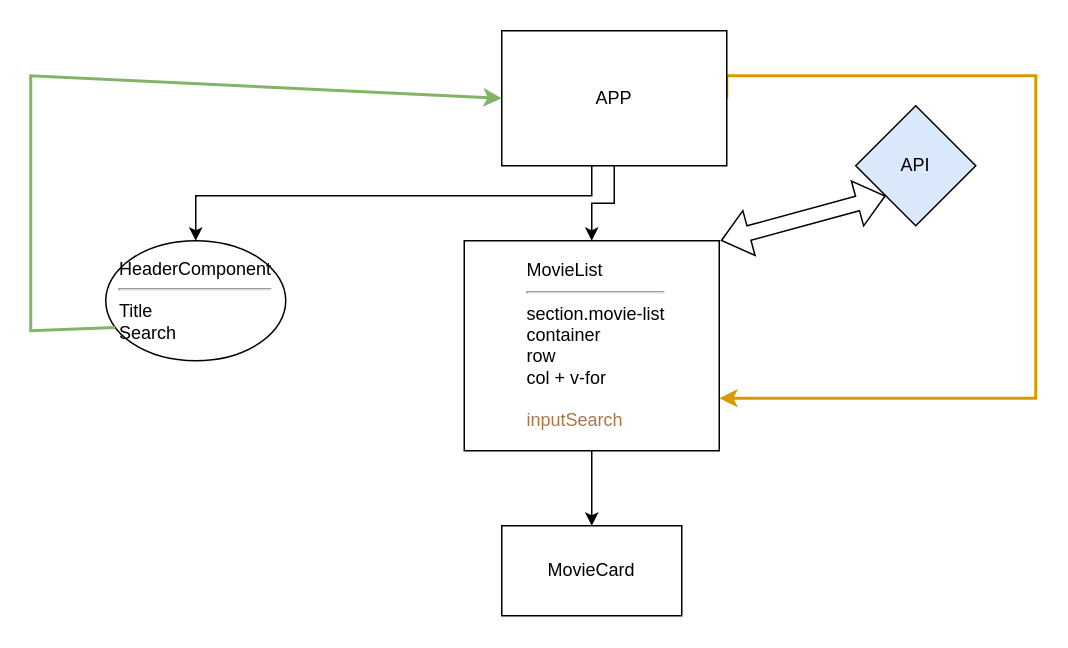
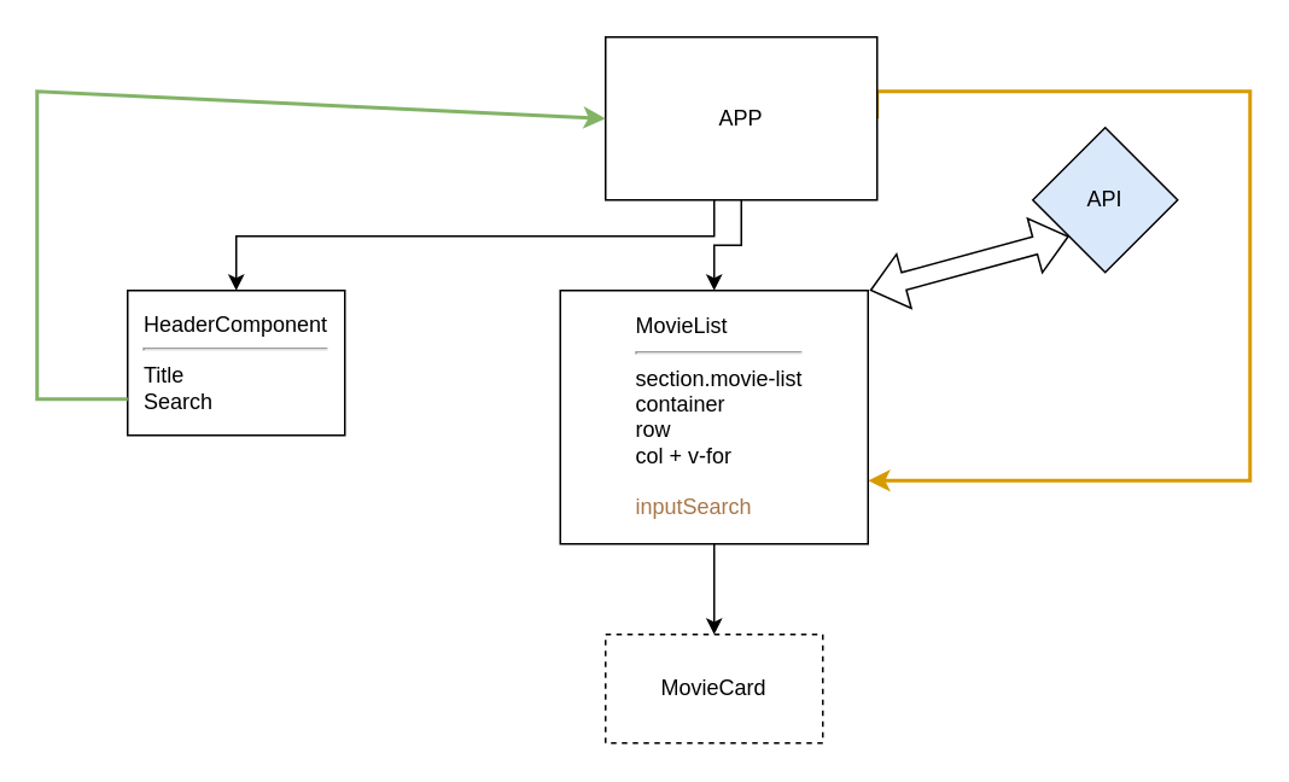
  <mxCell id="0" />
  <mxCell id="1" parent="0" />
  <mxCell id="2" style="edgeStyle=orthogonalEdgeStyle;rounded=0;orthogonalLoop=1;jettySize=auto;html=1;" edge="1" parent="1" source="4" target="5"><mxGeometry relative="1" as="geometry"><Array as="points"><mxPoint x="394" y="130" /><mxPoint x="130" y="130" /></Array></mxGeometry></mxCell>
  <mxCell id="3" style="edgeStyle=orthogonalEdgeStyle;rounded=0;sketch=0;orthogonalLoop=1;jettySize=auto;html=1;exitX=1;exitY=0.5;exitDx=0;exitDy=0;startFill=1;endFill=1;strokeColor=#d79b00;strokeWidth=2;fillColor=#ffe6cc;entryX=1;entryY=0.75;entryDx=0;entryDy=0;" edge="1" parent="1" source="4" target="8"><mxGeometry relative="1" as="geometry"><mxPoint x="540" y="300" as="targetPoint" /><Array as="points"><mxPoint x="690" y="50" /><mxPoint x="690" y="265" /></Array></mxGeometry></mxCell>
  <mxCell id="4" value="APP" style="rounded=0;whiteSpace=wrap;html=1;" vertex="1" parent="1"><mxGeometry x="334" y="20" width="150" height="90" as="geometry" /></mxCell>
- <mxCell id="5" value="HeaderComponent&lt;br&gt;&lt;hr&gt;&lt;blockquote style=&quot;margin: 0 0 0 40px; border: none; padding: 0px;&quot;&gt;&lt;/blockquote&gt;&lt;span style=&quot;background-color: initial;&quot;&gt;&lt;div style=&quot;&quot;&gt;&lt;div style=&quot;text-align: left;&quot;&gt;&lt;span style=&quot;background-color: initial;&quot;&gt;Title&lt;/span&gt;&lt;/div&gt;&lt;span style=&quot;background-color: initial;&quot;&gt;&lt;div style=&quot;text-align: left;&quot;&gt;&lt;span style=&quot;background-color: initial;&quot;&gt;Search&lt;/span&gt;&lt;/div&gt;&lt;/span&gt;&lt;/div&gt;&lt;/span&gt;" style="ellipse;whiteSpace=wrap;html=1;" vertex="1" parent="1"><mxGeometry x="70" y="160" width="120" height="80" as="geometry" /></mxCell>
+ <mxCell id="5" value="HeaderComponent&lt;br&gt;&lt;hr&gt;&lt;blockquote style=&quot;margin: 0 0 0 40px; border: none; padding: 0px;&quot;&gt;&lt;/blockquote&gt;&lt;span style=&quot;background-color: initial;&quot;&gt;&lt;div style=&quot;&quot;&gt;&lt;div style=&quot;text-align: left;&quot;&gt;&lt;span style=&quot;background-color: initial;&quot;&gt;Title&lt;/span&gt;&lt;/div&gt;&lt;span style=&quot;background-color: initial;&quot;&gt;&lt;div style=&quot;text-align: left;&quot;&gt;&lt;span style=&quot;background-color: initial;&quot;&gt;Search&lt;/span&gt;&lt;/div&gt;&lt;/span&gt;&lt;/div&gt;&lt;/span&gt;" style="rounded=0;whiteSpace=wrap;html=1;" vertex="1" parent="1"><mxGeometry x="70" y="160" width="120" height="80" as="geometry" /></mxCell>
  <mxCell id="6" value="" style="edgeStyle=orthogonalEdgeStyle;rounded=0;orthogonalLoop=1;jettySize=auto;html=1;strokeColor=default;endFill=1;startFill=1;anchorPointDirection=1;sketch=0;strokeWidth=1;" edge="1" parent="1" source="4" target="8"><mxGeometry relative="1" as="geometry" /></mxCell>
  <mxCell id="7" style="edgeStyle=orthogonalEdgeStyle;rounded=0;sketch=0;orthogonalLoop=1;jettySize=auto;html=1;exitX=0.5;exitY=1;exitDx=0;exitDy=0;entryX=0.5;entryY=0;entryDx=0;entryDy=0;startFill=1;endFill=1;strokeColor=default;strokeWidth=1;" edge="1" parent="1" source="8" target="9"><mxGeometry relative="1" as="geometry" /></mxCell>
  <mxCell id="8" value="&lt;blockquote style=&quot;margin: 0 0 0 40px; border: none; padding: 0px;&quot;&gt;&lt;/blockquote&gt;&lt;blockquote style=&quot;margin: 0 0 0 40px; border: none; padding: 0px;&quot;&gt;&lt;span style=&quot;background-color: initial;&quot;&gt;MovieList&lt;/span&gt;&lt;hr style=&quot;background-color: initial;&quot;&gt;&lt;span style=&quot;background-color: initial;&quot;&gt;section.movie-list&lt;br&gt;&lt;/span&gt;&lt;span style=&quot;background-color: initial;&quot;&gt;container&lt;br&gt;&lt;/span&gt;&lt;span style=&quot;background-color: initial;&quot;&gt;row&lt;br&gt;&lt;/span&gt;col + v-for&lt;/blockquote&gt;&lt;blockquote style=&quot;margin: 0 0 0 40px; border: none; padding: 0px;&quot;&gt;&lt;br&gt;&lt;/blockquote&gt;&lt;blockquote style=&quot;margin: 0 0 0 40px; border: none; padding: 0px;&quot;&gt;&lt;font color=&quot;#a8774a&quot;&gt;inputSearch&lt;/font&gt;&lt;/blockquote&gt;&lt;blockquote style=&quot;margin: 0 0 0 40px; border: none; padding: 0px;&quot;&gt;&lt;/blockquote&gt;&lt;blockquote style=&quot;margin: 0 0 0 40px; border: none; padding: 0px;&quot;&gt;&lt;/blockquote&gt;&lt;blockquote style=&quot;margin: 0 0 0 40px; border: none; padding: 0px;&quot;&gt;&lt;/blockquote&gt;" style="rounded=0;whiteSpace=wrap;html=1;align=left;" vertex="1" parent="1"><mxGeometry x="309" y="160" width="170" height="140" as="geometry" /></mxCell>
- <mxCell id="9" value="MovieCard" style="rounded=0;whiteSpace=wrap;html=1;" vertex="1" parent="1"><mxGeometry x="334" y="350" width="120" height="60" as="geometry" /></mxCell>
+ <mxCell id="9" value="MovieCard" style="rounded=0;whiteSpace=wrap;html=1;dashed=1;" vertex="1" parent="1"><mxGeometry x="334" y="350" width="120" height="60" as="geometry" /></mxCell>
  <mxCell id="10" value="" style="shape=flexArrow;endArrow=classic;startArrow=classic;html=1;rounded=0;sketch=0;strokeColor=default;strokeWidth=1;entryX=0;entryY=1;entryDx=0;entryDy=0;" edge="1" parent="1" target="11"><mxGeometry width="100" height="100" relative="1" as="geometry"><mxPoint x="480" y="160" as="sourcePoint" /><mxPoint x="530" y="110" as="targetPoint" /><Array as="points" /></mxGeometry></mxCell>
  <mxCell id="11" value="API" style="rhombus;whiteSpace=wrap;html=1;fillColor=#dae8fc;" vertex="1" parent="1"><mxGeometry x="570" y="70" width="80" height="80" as="geometry" /></mxCell>
  <mxCell id="12" value="" style="endArrow=classic;html=1;rounded=0;sketch=0;strokeColor=#82b366;strokeWidth=2;exitX=0;exitY=0.75;exitDx=0;exitDy=0;entryX=0;entryY=0.5;entryDx=0;entryDy=0;fillColor=#d5e8d4;" edge="1" parent="1" source="5" target="4"><mxGeometry width="50" height="50" relative="1" as="geometry"><mxPoint x="370" y="320" as="sourcePoint" /><mxPoint x="420" y="270" as="targetPoint" /><Array as="points"><mxPoint x="20" y="220" /><mxPoint x="20" y="50" /></Array></mxGeometry></mxCell>
